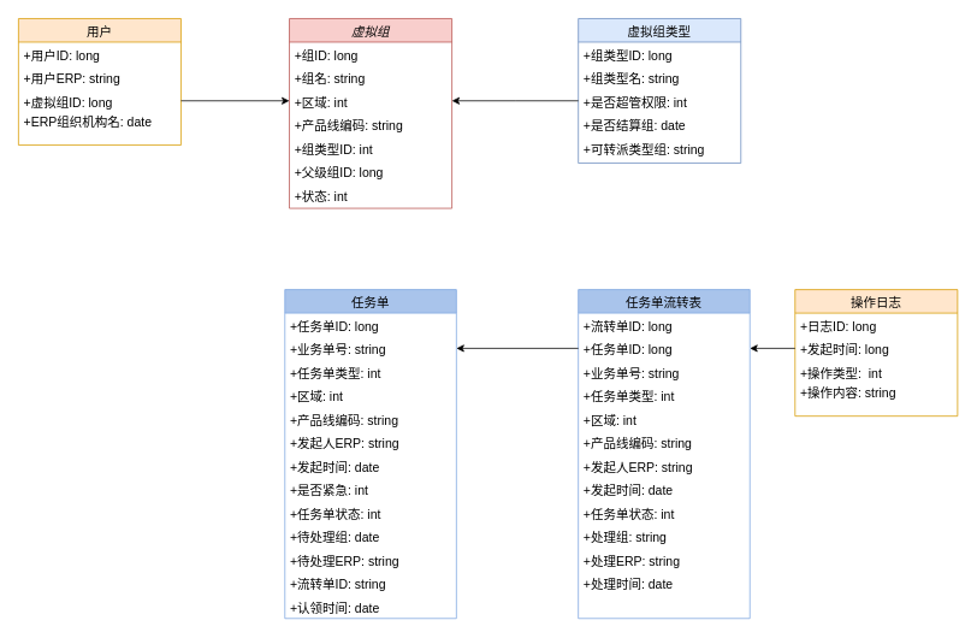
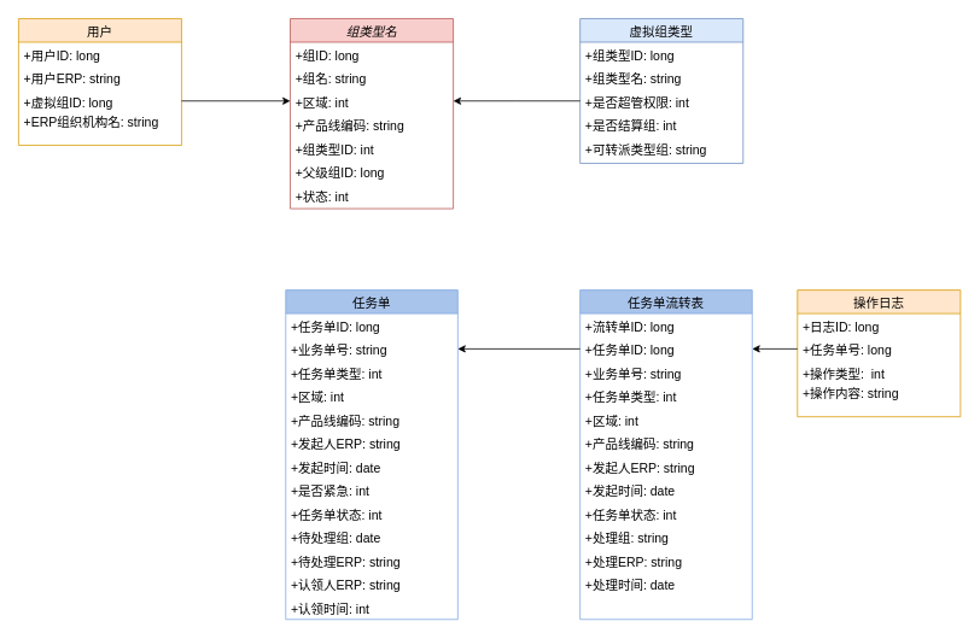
  <mxCell id="0" />
  <mxCell id="1" parent="0" />
- <mxCell id="2" value="虚拟组" style="swimlane;fontStyle=2;align=center;verticalAlign=top;childLayout=stackLayout;horizontal=1;startSize=26;horizontalStack=0;resizeParent=1;resizeLast=0;collapsible=1;marginBottom=0;rounded=0;shadow=0;strokeWidth=1;fillColor=#f8cecc;strokeColor=#b85450;fontSize=14;" parent="1" vertex="1"><mxGeometry x="320" y="20" width="180" height="210" as="geometry"><mxRectangle x="230" y="140" width="160" height="26" as="alternateBounds" /></mxGeometry></mxCell>
+ <mxCell id="2" value="组类型名" style="swimlane;fontStyle=2;align=center;verticalAlign=top;childLayout=stackLayout;horizontal=1;startSize=26;horizontalStack=0;resizeParent=1;resizeLast=0;collapsible=1;marginBottom=0;rounded=0;shadow=0;strokeWidth=1;fillColor=#f8cecc;strokeColor=#b85450;fontSize=14;" parent="1" vertex="1"><mxGeometry x="320" y="20" width="180" height="210" as="geometry"><mxRectangle x="230" y="140" width="160" height="26" as="alternateBounds" /></mxGeometry></mxCell>
  <mxCell id="3" value="+组ID: long" style="text;align=left;verticalAlign=top;spacingLeft=4;spacingRight=4;overflow=hidden;rotatable=0;points=[[0,0.5],[1,0.5]];portConstraint=eastwest;fontSize=14;" parent="2" vertex="1"><mxGeometry y="26" width="180" height="26" as="geometry" /></mxCell>
  <mxCell id="4" value="+组名: string" style="text;align=left;verticalAlign=top;spacingLeft=4;spacingRight=4;overflow=hidden;rotatable=0;points=[[0,0.5],[1,0.5]];portConstraint=eastwest;rounded=0;shadow=0;html=0;fontSize=14;" parent="2" vertex="1"><mxGeometry y="52" width="180" height="26" as="geometry" /></mxCell>
  <mxCell id="5" value="+区域: int" style="text;align=left;verticalAlign=top;spacingLeft=4;spacingRight=4;overflow=hidden;rotatable=0;points=[[0,0.5],[1,0.5]];portConstraint=eastwest;rounded=0;shadow=0;html=0;fontSize=14;" parent="2" vertex="1"><mxGeometry y="78" width="180" height="26" as="geometry" /></mxCell>
  <mxCell id="6" value="+产品线编码: string" style="text;align=left;verticalAlign=top;spacingLeft=4;spacingRight=4;overflow=hidden;rotatable=0;points=[[0,0.5],[1,0.5]];portConstraint=eastwest;rounded=0;shadow=0;html=0;fontSize=14;" parent="2" vertex="1"><mxGeometry y="104" width="180" height="26" as="geometry" /></mxCell>
  <mxCell id="7" value="+组类型ID: int" style="text;align=left;verticalAlign=top;spacingLeft=4;spacingRight=4;overflow=hidden;rotatable=0;points=[[0,0.5],[1,0.5]];portConstraint=eastwest;rounded=0;shadow=0;html=0;fontSize=14;" parent="2" vertex="1"><mxGeometry y="130" width="180" height="26" as="geometry" /></mxCell>
  <mxCell id="8" value="+父级组ID: long" style="text;align=left;verticalAlign=top;spacingLeft=4;spacingRight=4;overflow=hidden;rotatable=0;points=[[0,0.5],[1,0.5]];portConstraint=eastwest;rounded=0;shadow=0;html=0;fontSize=14;" parent="2" vertex="1"><mxGeometry y="156" width="180" height="26" as="geometry" /></mxCell>
  <mxCell id="9" value="+状态: int" style="text;align=left;verticalAlign=top;spacingLeft=4;spacingRight=4;overflow=hidden;rotatable=0;points=[[0,0.5],[1,0.5]];portConstraint=eastwest;rounded=0;shadow=0;html=0;fontSize=14;" parent="2" vertex="1"><mxGeometry y="182" width="180" height="26" as="geometry" /></mxCell>
  <mxCell id="10" value="用户" style="swimlane;fontStyle=0;align=center;verticalAlign=top;childLayout=stackLayout;horizontal=1;startSize=26;horizontalStack=0;resizeParent=1;resizeLast=0;collapsible=1;marginBottom=0;rounded=0;shadow=0;strokeWidth=1;fillColor=#ffe6cc;strokeColor=#d79b00;fontSize=14;" parent="1" vertex="1"><mxGeometry x="20" y="20" width="180" height="140" as="geometry"><mxRectangle x="130" y="380" width="160" height="26" as="alternateBounds" /></mxGeometry></mxCell>
  <mxCell id="11" value="+用户ID: long" style="text;align=left;verticalAlign=top;spacingLeft=4;spacingRight=4;overflow=hidden;rotatable=0;points=[[0,0.5],[1,0.5]];portConstraint=eastwest;fontStyle=0;fontSize=14;" parent="10" vertex="1"><mxGeometry y="26" width="180" height="26" as="geometry" /></mxCell>
  <mxCell id="12" value="+用户ERP: string" style="text;align=left;verticalAlign=top;spacingLeft=4;spacingRight=4;overflow=hidden;rotatable=0;points=[[0,0.5],[1,0.5]];portConstraint=eastwest;rounded=0;shadow=0;html=0;fontSize=14;" parent="10" vertex="1"><mxGeometry y="52" width="180" height="26" as="geometry" /></mxCell>
  <mxCell id="13" value="+虚拟组ID: long" style="text;align=left;verticalAlign=top;spacingLeft=4;spacingRight=4;overflow=hidden;rotatable=0;points=[[0,0.5],[1,0.5]];portConstraint=eastwest;fontSize=14;" parent="10" vertex="1"><mxGeometry y="78" width="180" height="22" as="geometry" /></mxCell>
- <mxCell id="14" value="+ERP组织机构名: date" style="text;align=left;verticalAlign=top;spacingLeft=4;spacingRight=4;overflow=hidden;rotatable=0;points=[[0,0.5],[1,0.5]];portConstraint=eastwest;fontStyle=0;fontSize=14;" parent="10" vertex="1"><mxGeometry y="100" width="180" height="26" as="geometry" /></mxCell>
+ <mxCell id="14" value="+ERP组织机构名: string" style="text;align=left;verticalAlign=top;spacingLeft=4;spacingRight=4;overflow=hidden;rotatable=0;points=[[0,0.5],[1,0.5]];portConstraint=eastwest;fontStyle=0;fontSize=14;" parent="10" vertex="1"><mxGeometry y="100" width="180" height="26" as="geometry" /></mxCell>
  <mxCell id="15" value="任务单" style="swimlane;fontStyle=0;align=center;verticalAlign=top;childLayout=stackLayout;horizontal=1;startSize=26;horizontalStack=0;resizeParent=1;resizeLast=0;collapsible=1;marginBottom=0;rounded=0;shadow=0;strokeWidth=1;fillColor=#A9C4EB;strokeColor=#7EA6E0;fontSize=14;" parent="1" vertex="1"><mxGeometry x="315" y="320" width="190" height="364" as="geometry"><mxRectangle x="340" y="380" width="170" height="26" as="alternateBounds" /></mxGeometry></mxCell>
  <mxCell id="16" value="+任务单ID: long&#10;" style="text;align=left;verticalAlign=top;spacingLeft=4;spacingRight=4;overflow=hidden;rotatable=0;points=[[0,0.5],[1,0.5]];portConstraint=eastwest;fontSize=14;" parent="15" vertex="1"><mxGeometry y="26" width="190" height="26" as="geometry" /></mxCell>
  <mxCell id="17" value="+业务单号: string" style="text;align=left;verticalAlign=top;spacingLeft=4;spacingRight=4;overflow=hidden;rotatable=0;points=[[0,0.5],[1,0.5]];portConstraint=eastwest;fontSize=14;" parent="15" vertex="1"><mxGeometry y="52" width="190" height="26" as="geometry" /></mxCell>
  <mxCell id="18" value="+任务单类型: int" style="text;align=left;verticalAlign=top;spacingLeft=4;spacingRight=4;overflow=hidden;rotatable=0;points=[[0,0.5],[1,0.5]];portConstraint=eastwest;fontSize=14;" parent="15" vertex="1"><mxGeometry y="78" width="190" height="26" as="geometry" /></mxCell>
  <mxCell id="19" value="+区域: int&#10;" style="text;align=left;verticalAlign=top;spacingLeft=4;spacingRight=4;overflow=hidden;rotatable=0;points=[[0,0.5],[1,0.5]];portConstraint=eastwest;fontSize=14;" parent="15" vertex="1"><mxGeometry y="104" width="190" height="26" as="geometry" /></mxCell>
  <mxCell id="20" value="+产品线编码: string&#10;" style="text;align=left;verticalAlign=top;spacingLeft=4;spacingRight=4;overflow=hidden;rotatable=0;points=[[0,0.5],[1,0.5]];portConstraint=eastwest;fontSize=14;" parent="15" vertex="1"><mxGeometry y="130" width="190" height="26" as="geometry" /></mxCell>
  <mxCell id="21" value="+发起人ERP: string&#10;" style="text;align=left;verticalAlign=top;spacingLeft=4;spacingRight=4;overflow=hidden;rotatable=0;points=[[0,0.5],[1,0.5]];portConstraint=eastwest;fontSize=14;" parent="15" vertex="1"><mxGeometry y="156" width="190" height="26" as="geometry" /></mxCell>
  <mxCell id="22" value="+发起时间: date&#10;" style="text;align=left;verticalAlign=top;spacingLeft=4;spacingRight=4;overflow=hidden;rotatable=0;points=[[0,0.5],[1,0.5]];portConstraint=eastwest;fontSize=14;" parent="15" vertex="1"><mxGeometry y="182" width="190" height="26" as="geometry" /></mxCell>
  <mxCell id="23" value="+是否紧急: int&#10;" style="text;align=left;verticalAlign=top;spacingLeft=4;spacingRight=4;overflow=hidden;rotatable=0;points=[[0,0.5],[1,0.5]];portConstraint=eastwest;fontSize=14;" parent="15" vertex="1"><mxGeometry y="208" width="190" height="26" as="geometry" /></mxCell>
  <mxCell id="24" value="+任务单状态: int&#10;" style="text;align=left;verticalAlign=top;spacingLeft=4;spacingRight=4;overflow=hidden;rotatable=0;points=[[0,0.5],[1,0.5]];portConstraint=eastwest;fontSize=14;" parent="15" vertex="1"><mxGeometry y="234" width="190" height="26" as="geometry" /></mxCell>
  <mxCell id="25" value="+待处理组: date&#10;" style="text;align=left;verticalAlign=top;spacingLeft=4;spacingRight=4;overflow=hidden;rotatable=0;points=[[0,0.5],[1,0.5]];portConstraint=eastwest;fontSize=14;" vertex="1" parent="15"><mxGeometry y="260" width="190" height="26" as="geometry" /></mxCell>
  <mxCell id="26" value="+待处理ERP: string&#10;" style="text;align=left;verticalAlign=top;spacingLeft=4;spacingRight=4;overflow=hidden;rotatable=0;points=[[0,0.5],[1,0.5]];portConstraint=eastwest;fontSize=14;" parent="15" vertex="1"><mxGeometry y="286" width="190" height="26" as="geometry" /></mxCell>
- <mxCell id="27" value="+流转单ID: string&#10;" style="text;align=left;verticalAlign=top;spacingLeft=4;spacingRight=4;overflow=hidden;rotatable=0;points=[[0,0.5],[1,0.5]];portConstraint=eastwest;fontSize=14;" parent="15" vertex="1"><mxGeometry y="312" width="190" height="26" as="geometry" /></mxCell>
- <mxCell id="28" value="+认领时间: date&#10;" style="text;align=left;verticalAlign=top;spacingLeft=4;spacingRight=4;overflow=hidden;rotatable=0;points=[[0,0.5],[1,0.5]];portConstraint=eastwest;fontSize=14;" parent="15" vertex="1"><mxGeometry y="338" width="190" height="26" as="geometry" /></mxCell>
+ <mxCell id="27" value="+认领人ERP: string&#10;" style="text;align=left;verticalAlign=top;spacingLeft=4;spacingRight=4;overflow=hidden;rotatable=0;points=[[0,0.5],[1,0.5]];portConstraint=eastwest;fontSize=14;" parent="15" vertex="1"><mxGeometry y="312" width="190" height="26" as="geometry" /></mxCell>
+ <mxCell id="28" value="+认领时间: int&#10;" style="text;align=left;verticalAlign=top;spacingLeft=4;spacingRight=4;overflow=hidden;rotatable=0;points=[[0,0.5],[1,0.5]];portConstraint=eastwest;fontSize=14;" parent="15" vertex="1"><mxGeometry y="338" width="190" height="26" as="geometry" /></mxCell>
  <mxCell id="29" value="虚拟组类型" style="swimlane;fontStyle=0;align=center;verticalAlign=top;childLayout=stackLayout;horizontal=1;startSize=26;horizontalStack=0;resizeParent=1;resizeLast=0;collapsible=1;marginBottom=0;rounded=0;shadow=0;strokeWidth=1;fillColor=#dae8fc;strokeColor=#6c8ebf;fontSize=14;" parent="1" vertex="1"><mxGeometry x="640" y="20" width="180" height="160" as="geometry"><mxRectangle x="488" y="20" width="160" height="26" as="alternateBounds" /></mxGeometry></mxCell>
  <mxCell id="30" value="+组类型ID: long" style="text;align=left;verticalAlign=top;spacingLeft=4;spacingRight=4;overflow=hidden;rotatable=0;points=[[0,0.5],[1,0.5]];portConstraint=eastwest;fontSize=14;" parent="29" vertex="1"><mxGeometry y="26" width="180" height="26" as="geometry" /></mxCell>
  <mxCell id="31" value="+组类型名: string" style="text;align=left;verticalAlign=top;spacingLeft=4;spacingRight=4;overflow=hidden;rotatable=0;points=[[0,0.5],[1,0.5]];portConstraint=eastwest;rounded=0;shadow=0;html=0;fontSize=14;" parent="29" vertex="1"><mxGeometry y="52" width="180" height="26" as="geometry" /></mxCell>
  <mxCell id="32" value="+是否超管权限: int" style="text;align=left;verticalAlign=top;spacingLeft=4;spacingRight=4;overflow=hidden;rotatable=0;points=[[0,0.5],[1,0.5]];portConstraint=eastwest;rounded=0;shadow=0;html=0;fontSize=14;" parent="29" vertex="1"><mxGeometry y="78" width="180" height="26" as="geometry" /></mxCell>
- <mxCell id="33" value="+是否结算组: date" style="text;align=left;verticalAlign=top;spacingLeft=4;spacingRight=4;overflow=hidden;rotatable=0;points=[[0,0.5],[1,0.5]];portConstraint=eastwest;rounded=0;shadow=0;html=0;fontSize=14;" parent="29" vertex="1"><mxGeometry y="104" width="180" height="26" as="geometry" /></mxCell>
+ <mxCell id="33" value="+是否结算组: int" style="text;align=left;verticalAlign=top;spacingLeft=4;spacingRight=4;overflow=hidden;rotatable=0;points=[[0,0.5],[1,0.5]];portConstraint=eastwest;rounded=0;shadow=0;html=0;fontSize=14;" parent="29" vertex="1"><mxGeometry y="104" width="180" height="26" as="geometry" /></mxCell>
  <mxCell id="34" value="+可转派类型组: string" style="text;align=left;verticalAlign=top;spacingLeft=4;spacingRight=4;overflow=hidden;rotatable=0;points=[[0,0.5],[1,0.5]];portConstraint=eastwest;rounded=0;shadow=0;html=0;fontSize=14;" parent="29" vertex="1"><mxGeometry y="130" width="180" height="26" as="geometry" /></mxCell>
  <mxCell id="35" style="edgeStyle=elbowEdgeStyle;rounded=0;orthogonalLoop=1;jettySize=auto;elbow=vertical;html=1;entryX=0;entryY=0.5;entryDx=0;entryDy=0;fontSize=14;" parent="1" source="13" target="5" edge="1"><mxGeometry relative="1" as="geometry" /></mxCell>
  <mxCell id="36" style="edgeStyle=elbowEdgeStyle;rounded=0;orthogonalLoop=1;jettySize=auto;elbow=vertical;html=1;entryX=1;entryY=0.5;entryDx=0;entryDy=0;fontSize=14;" parent="1" source="32" target="5" edge="1"><mxGeometry relative="1" as="geometry" /></mxCell>
  <mxCell id="37" value="操作日志" style="swimlane;fontStyle=0;align=center;verticalAlign=top;childLayout=stackLayout;horizontal=1;startSize=26;horizontalStack=0;resizeParent=1;resizeLast=0;collapsible=1;marginBottom=0;rounded=0;shadow=0;strokeWidth=1;fillColor=#ffe6cc;strokeColor=#d79b00;fontSize=14;" parent="1" vertex="1"><mxGeometry x="880" y="320" width="180" height="140" as="geometry"><mxRectangle x="130" y="380" width="160" height="26" as="alternateBounds" /></mxGeometry></mxCell>
  <mxCell id="38" value="+日志ID: long" style="text;align=left;verticalAlign=top;spacingLeft=4;spacingRight=4;overflow=hidden;rotatable=0;points=[[0,0.5],[1,0.5]];portConstraint=eastwest;fontStyle=0;fontSize=14;" parent="37" vertex="1"><mxGeometry y="26" width="180" height="26" as="geometry" /></mxCell>
- <mxCell id="39" value="+发起时间: long" style="text;align=left;verticalAlign=top;spacingLeft=4;spacingRight=4;overflow=hidden;rotatable=0;points=[[0,0.5],[1,0.5]];portConstraint=eastwest;rounded=0;shadow=0;html=0;fontSize=14;" parent="37" vertex="1"><mxGeometry y="52" width="180" height="26" as="geometry" /></mxCell>
+ <mxCell id="39" value="+任务单号: long" style="text;align=left;verticalAlign=top;spacingLeft=4;spacingRight=4;overflow=hidden;rotatable=0;points=[[0,0.5],[1,0.5]];portConstraint=eastwest;rounded=0;shadow=0;html=0;fontSize=14;" parent="37" vertex="1"><mxGeometry y="52" width="180" height="26" as="geometry" /></mxCell>
  <mxCell id="40" value="+操作类型:  int&#10;" style="text;align=left;verticalAlign=top;spacingLeft=4;spacingRight=4;overflow=hidden;rotatable=0;points=[[0,0.5],[1,0.5]];portConstraint=eastwest;fontSize=14;" parent="37" vertex="1"><mxGeometry y="78" width="180" height="22" as="geometry" /></mxCell>
  <mxCell id="41" value="+操作内容: string" style="text;align=left;verticalAlign=top;spacingLeft=4;spacingRight=4;overflow=hidden;rotatable=0;points=[[0,0.5],[1,0.5]];portConstraint=eastwest;fontStyle=0;fontSize=14;" parent="37" vertex="1"><mxGeometry y="100" width="180" height="26" as="geometry" /></mxCell>
  <mxCell id="42" value="任务单流转表" style="swimlane;fontStyle=0;align=center;verticalAlign=top;childLayout=stackLayout;horizontal=1;startSize=26;horizontalStack=0;resizeParent=1;resizeLast=0;collapsible=1;marginBottom=0;rounded=0;shadow=0;strokeWidth=1;fillColor=#A9C4EB;strokeColor=#7EA6E0;fontSize=14;" vertex="1" parent="1"><mxGeometry x="640" y="320" width="190" height="364" as="geometry"><mxRectangle x="340" y="380" width="170" height="26" as="alternateBounds" /></mxGeometry></mxCell>
  <mxCell id="43" value="+流转单ID: long&#10;" style="text;align=left;verticalAlign=top;spacingLeft=4;spacingRight=4;overflow=hidden;rotatable=0;points=[[0,0.5],[1,0.5]];portConstraint=eastwest;fontSize=14;" vertex="1" parent="42"><mxGeometry y="26" width="190" height="26" as="geometry" /></mxCell>
  <mxCell id="44" value="+任务单ID: long&#10;" style="text;align=left;verticalAlign=top;spacingLeft=4;spacingRight=4;overflow=hidden;rotatable=0;points=[[0,0.5],[1,0.5]];portConstraint=eastwest;fontSize=14;" vertex="1" parent="42"><mxGeometry y="52" width="190" height="26" as="geometry" /></mxCell>
  <mxCell id="45" value="+业务单号: string" style="text;align=left;verticalAlign=top;spacingLeft=4;spacingRight=4;overflow=hidden;rotatable=0;points=[[0,0.5],[1,0.5]];portConstraint=eastwest;fontSize=14;" vertex="1" parent="42"><mxGeometry y="78" width="190" height="26" as="geometry" /></mxCell>
  <mxCell id="46" value="+任务单类型: int" style="text;align=left;verticalAlign=top;spacingLeft=4;spacingRight=4;overflow=hidden;rotatable=0;points=[[0,0.5],[1,0.5]];portConstraint=eastwest;fontSize=14;" vertex="1" parent="42"><mxGeometry y="104" width="190" height="26" as="geometry" /></mxCell>
  <mxCell id="47" value="+区域: int&#10;" style="text;align=left;verticalAlign=top;spacingLeft=4;spacingRight=4;overflow=hidden;rotatable=0;points=[[0,0.5],[1,0.5]];portConstraint=eastwest;fontSize=14;" vertex="1" parent="42"><mxGeometry y="130" width="190" height="26" as="geometry" /></mxCell>
  <mxCell id="48" value="+产品线编码: string&#10;" style="text;align=left;verticalAlign=top;spacingLeft=4;spacingRight=4;overflow=hidden;rotatable=0;points=[[0,0.5],[1,0.5]];portConstraint=eastwest;fontSize=14;" vertex="1" parent="42"><mxGeometry y="156" width="190" height="26" as="geometry" /></mxCell>
  <mxCell id="49" value="+发起人ERP: string&#10;" style="text;align=left;verticalAlign=top;spacingLeft=4;spacingRight=4;overflow=hidden;rotatable=0;points=[[0,0.5],[1,0.5]];portConstraint=eastwest;fontSize=14;" vertex="1" parent="42"><mxGeometry y="182" width="190" height="26" as="geometry" /></mxCell>
  <mxCell id="50" value="+发起时间: date&#10;" style="text;align=left;verticalAlign=top;spacingLeft=4;spacingRight=4;overflow=hidden;rotatable=0;points=[[0,0.5],[1,0.5]];portConstraint=eastwest;fontSize=14;" vertex="1" parent="42"><mxGeometry y="208" width="190" height="26" as="geometry" /></mxCell>
  <mxCell id="51" value="+任务单状态: int&#10;" style="text;align=left;verticalAlign=top;spacingLeft=4;spacingRight=4;overflow=hidden;rotatable=0;points=[[0,0.5],[1,0.5]];portConstraint=eastwest;fontSize=14;" vertex="1" parent="42"><mxGeometry y="234" width="190" height="26" as="geometry" /></mxCell>
  <mxCell id="52" value="+处理组: string&#10;" style="text;align=left;verticalAlign=top;spacingLeft=4;spacingRight=4;overflow=hidden;rotatable=0;points=[[0,0.5],[1,0.5]];portConstraint=eastwest;fontSize=14;" vertex="1" parent="42"><mxGeometry y="260" width="190" height="26" as="geometry" /></mxCell>
  <mxCell id="53" value="+处理ERP: string&#10;" style="text;align=left;verticalAlign=top;spacingLeft=4;spacingRight=4;overflow=hidden;rotatable=0;points=[[0,0.5],[1,0.5]];portConstraint=eastwest;fontSize=14;" vertex="1" parent="42"><mxGeometry y="286" width="190" height="26" as="geometry" /></mxCell>
  <mxCell id="54" value="+处理时间: date&#10;" style="text;align=left;verticalAlign=top;spacingLeft=4;spacingRight=4;overflow=hidden;rotatable=0;points=[[0,0.5],[1,0.5]];portConstraint=eastwest;fontSize=14;" vertex="1" parent="42"><mxGeometry y="312" width="190" height="26" as="geometry" /></mxCell>
  <mxCell id="55" style="edgeStyle=orthogonalEdgeStyle;rounded=0;orthogonalLoop=1;jettySize=auto;html=1;entryX=1;entryY=0.5;entryDx=0;entryDy=0;" edge="1" parent="1" source="44" target="17"><mxGeometry relative="1" as="geometry" /></mxCell>
  <mxCell id="56" style="edgeStyle=orthogonalEdgeStyle;rounded=0;orthogonalLoop=1;jettySize=auto;html=1;entryX=1;entryY=0.5;entryDx=0;entryDy=0;" edge="1" parent="1" source="39" target="44"><mxGeometry relative="1" as="geometry" /></mxCell>
